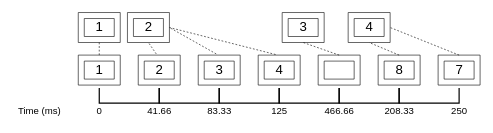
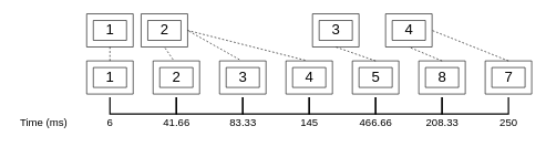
  <mxCell id="0" />
  <mxCell id="1" parent="0" />
  <mxCell id="2" value="" style="strokeWidth=2;html=1;shape=mxgraph.flowchart.annotation_1;align=left;pointerEvents=1;direction=north;" vertex="1" parent="1"><mxGeometry x="165" y="146" width="100" height="25" as="geometry" /></mxCell>
- <mxCell id="3" value="&lt;font style=&quot;font-size: 16px;&quot;&gt;0&lt;/font&gt;" style="text;html=1;align=center;verticalAlign=middle;resizable=0;points=[];autosize=1;strokeColor=none;fillColor=none;" vertex="1" parent="1"><mxGeometry x="150" y="169" width="30" height="30" as="geometry" /></mxCell>
+ <mxCell id="3" value="&lt;font style=&quot;font-size: 16px;&quot;&gt;6&lt;/font&gt;" style="text;html=1;align=center;verticalAlign=middle;resizable=0;points=[];autosize=1;strokeColor=none;fillColor=none;" vertex="1" parent="1"><mxGeometry x="150" y="169" width="30" height="30" as="geometry" /></mxCell>
  <mxCell id="4" value="&lt;font style=&quot;font-size: 16px;&quot;&gt;41.66&lt;/font&gt;" style="text;html=1;align=center;verticalAlign=middle;resizable=0;points=[];autosize=1;strokeColor=none;fillColor=none;" vertex="1" parent="1"><mxGeometry x="235" y="169" width="60" height="30" as="geometry" /></mxCell>
  <mxCell id="5" value="" style="strokeWidth=2;html=1;shape=mxgraph.flowchart.annotation_1;align=left;pointerEvents=1;direction=north;" vertex="1" parent="1"><mxGeometry x="265" y="146" width="100" height="25" as="geometry" /></mxCell>
  <mxCell id="6" value="&lt;font style=&quot;font-size: 16px;&quot;&gt;83.33&lt;/font&gt;" style="text;html=1;align=center;verticalAlign=middle;resizable=0;points=[];autosize=1;strokeColor=none;fillColor=none;" vertex="1" parent="1"><mxGeometry x="335" y="169" width="60" height="30" as="geometry" /></mxCell>
  <mxCell id="7" value="" style="strokeWidth=2;html=1;shape=mxgraph.flowchart.annotation_1;align=left;pointerEvents=1;direction=north;" vertex="1" parent="1"><mxGeometry x="365" y="146" width="100" height="25" as="geometry" /></mxCell>
- <mxCell id="8" value="&lt;font style=&quot;font-size: 16px;&quot;&gt;125&lt;/font&gt;" style="text;html=1;align=center;verticalAlign=middle;resizable=0;points=[];autosize=1;strokeColor=none;fillColor=none;" vertex="1" parent="1"><mxGeometry x="440" y="169" width="50" height="30" as="geometry" /></mxCell>
+ <mxCell id="8" value="&lt;font style=&quot;font-size: 16px;&quot;&gt;145&lt;/font&gt;" style="text;html=1;align=center;verticalAlign=middle;resizable=0;points=[];autosize=1;strokeColor=none;fillColor=none;" vertex="1" parent="1"><mxGeometry x="440" y="169" width="50" height="30" as="geometry" /></mxCell>
  <mxCell id="9" value="" style="strokeWidth=2;html=1;shape=mxgraph.flowchart.annotation_1;align=left;pointerEvents=1;direction=north;" vertex="1" parent="1"><mxGeometry x="465" y="146" width="100" height="25" as="geometry" /></mxCell>
  <mxCell id="10" value="&lt;font style=&quot;font-size: 16px;&quot;&gt;466.66&lt;/font&gt;" style="text;html=1;align=center;verticalAlign=middle;resizable=0;points=[];autosize=1;strokeColor=none;fillColor=none;" vertex="1" parent="1"><mxGeometry x="530" y="169" width="70" height="30" as="geometry" /></mxCell>
  <mxCell id="11" value="" style="strokeWidth=2;html=1;shape=mxgraph.flowchart.annotation_1;align=left;pointerEvents=1;direction=north;" vertex="1" parent="1"><mxGeometry x="565" y="146" width="100" height="25" as="geometry" /></mxCell>
  <mxCell id="12" value="&lt;font style=&quot;font-size: 16px;&quot;&gt;208.33&lt;/font&gt;" style="text;html=1;align=center;verticalAlign=middle;resizable=0;points=[];autosize=1;strokeColor=none;fillColor=none;" vertex="1" parent="1"><mxGeometry x="630" y="169" width="70" height="30" as="geometry" /></mxCell>
  <mxCell id="13" value="" style="strokeWidth=2;html=1;shape=mxgraph.flowchart.annotation_1;align=left;pointerEvents=1;direction=north;" vertex="1" parent="1"><mxGeometry x="665" y="146" width="100" height="25" as="geometry" /></mxCell>
  <mxCell id="14" value="&lt;font style=&quot;font-size: 16px;&quot;&gt;250&lt;/font&gt;" style="text;html=1;align=center;verticalAlign=middle;resizable=0;points=[];autosize=1;strokeColor=none;fillColor=none;" vertex="1" parent="1"><mxGeometry x="740" y="169" width="50" height="30" as="geometry" /></mxCell>
  <mxCell id="15" value="&lt;font style=&quot;font-size: 16px;&quot;&gt;Time (ms)&lt;/font&gt;" style="text;html=1;align=center;verticalAlign=middle;resizable=0;points=[];autosize=1;strokeColor=none;fillColor=none;" vertex="1" parent="1"><mxGeometry x="20" y="169" width="90" height="30" as="geometry" /></mxCell>
  <mxCell id="16" value="" style="verticalLabelPosition=bottom;verticalAlign=top;html=1;shape=mxgraph.basic.frame;dx=10;whiteSpace=wrap;" vertex="1" parent="1"><mxGeometry x="130" y="91" width="70" height="50" as="geometry" /></mxCell>
  <mxCell id="17" value="1" style="text;html=1;align=center;verticalAlign=middle;resizable=0;points=[];autosize=1;strokeColor=none;fillColor=none;fontSize=22;" vertex="1" parent="1"><mxGeometry x="145" y="96" width="40" height="40" as="geometry" /></mxCell>
  <mxCell id="18" value="" style="verticalLabelPosition=bottom;verticalAlign=top;html=1;shape=mxgraph.basic.frame;dx=10;whiteSpace=wrap;" vertex="1" parent="1"><mxGeometry x="230" y="91" width="70" height="50" as="geometry" /></mxCell>
  <mxCell id="19" value="2" style="text;html=1;align=center;verticalAlign=middle;resizable=0;points=[];autosize=1;strokeColor=none;fillColor=none;fontSize=22;" vertex="1" parent="1"><mxGeometry x="245" y="96" width="40" height="40" as="geometry" /></mxCell>
  <mxCell id="20" value="" style="verticalLabelPosition=bottom;verticalAlign=top;html=1;shape=mxgraph.basic.frame;dx=10;whiteSpace=wrap;" vertex="1" parent="1"><mxGeometry x="330" y="91" width="70" height="50" as="geometry" /></mxCell>
  <mxCell id="21" value="3" style="text;html=1;align=center;verticalAlign=middle;resizable=0;points=[];autosize=1;strokeColor=none;fillColor=none;fontSize=22;" vertex="1" parent="1"><mxGeometry x="345" y="96" width="40" height="40" as="geometry" /></mxCell>
  <mxCell id="22" value="" style="verticalLabelPosition=bottom;verticalAlign=top;html=1;shape=mxgraph.basic.frame;dx=10;whiteSpace=wrap;" vertex="1" parent="1"><mxGeometry x="430" y="91" width="70" height="50" as="geometry" /></mxCell>
  <mxCell id="23" value="4" style="text;html=1;align=center;verticalAlign=middle;resizable=0;points=[];autosize=1;strokeColor=none;fillColor=none;fontSize=22;" vertex="1" parent="1"><mxGeometry x="445" y="96" width="40" height="40" as="geometry" /></mxCell>
  <mxCell id="24" value="" style="verticalLabelPosition=bottom;verticalAlign=top;html=1;shape=mxgraph.basic.frame;dx=10;whiteSpace=wrap;" vertex="1" parent="1"><mxGeometry x="530" y="91" width="70" height="50" as="geometry" /></mxCell>
+ <mxCell id="25" value="5" style="text;html=1;align=center;verticalAlign=middle;resizable=0;points=[];autosize=1;strokeColor=none;fillColor=none;fontSize=22;" vertex="1" parent="1"><mxGeometry x="545" y="96" width="40" height="40" as="geometry" /></mxCell>
  <mxCell id="26" value="" style="verticalLabelPosition=bottom;verticalAlign=top;html=1;shape=mxgraph.basic.frame;dx=10;whiteSpace=wrap;" vertex="1" parent="1"><mxGeometry x="630" y="91" width="70" height="50" as="geometry" /></mxCell>
  <mxCell id="27" value="8" style="text;html=1;align=center;verticalAlign=middle;resizable=0;points=[];autosize=1;strokeColor=none;fillColor=none;fontSize=22;" vertex="1" parent="1"><mxGeometry x="645" y="96" width="40" height="40" as="geometry" /></mxCell>
  <mxCell id="28" value="" style="verticalLabelPosition=bottom;verticalAlign=top;html=1;shape=mxgraph.basic.frame;dx=10;whiteSpace=wrap;" vertex="1" parent="1"><mxGeometry x="730" y="91" width="70" height="50" as="geometry" /></mxCell>
  <mxCell id="29" value="7" style="text;html=1;align=center;verticalAlign=middle;resizable=0;points=[];autosize=1;strokeColor=none;fillColor=none;fontSize=22;" vertex="1" parent="1"><mxGeometry x="745" y="96" width="40" height="40" as="geometry" /></mxCell>
  <mxCell id="30" value="" style="verticalLabelPosition=bottom;verticalAlign=top;html=1;shape=mxgraph.basic.frame;dx=10;whiteSpace=wrap;" vertex="1" parent="1"><mxGeometry x="130" y="20" width="70" height="50" as="geometry" /></mxCell>
  <mxCell id="31" value="1" style="text;html=1;align=center;verticalAlign=middle;resizable=0;points=[];autosize=1;strokeColor=none;fillColor=none;fontSize=22;" vertex="1" parent="1"><mxGeometry x="145" y="25" width="40" height="40" as="geometry" /></mxCell>
  <mxCell id="32" value="" style="verticalLabelPosition=bottom;verticalAlign=top;html=1;shape=mxgraph.basic.frame;dx=10;whiteSpace=wrap;" vertex="1" parent="1"><mxGeometry x="212" y="20" width="70" height="50" as="geometry" /></mxCell>
  <mxCell id="33" value="2" style="text;html=1;align=center;verticalAlign=middle;resizable=0;points=[];autosize=1;strokeColor=none;fillColor=none;fontSize=22;" vertex="1" parent="1"><mxGeometry x="227" y="25" width="40" height="40" as="geometry" /></mxCell>
  <mxCell id="34" value="" style="verticalLabelPosition=bottom;verticalAlign=top;html=1;shape=mxgraph.basic.frame;dx=10;whiteSpace=wrap;" vertex="1" parent="1"><mxGeometry x="470" y="20" width="70" height="50" as="geometry" /></mxCell>
  <mxCell id="35" value="3" style="text;html=1;align=center;verticalAlign=middle;resizable=0;points=[];autosize=1;strokeColor=none;fillColor=none;fontSize=22;" vertex="1" parent="1"><mxGeometry x="485" y="25" width="40" height="40" as="geometry" /></mxCell>
  <mxCell id="36" value="" style="verticalLabelPosition=bottom;verticalAlign=top;html=1;shape=mxgraph.basic.frame;dx=10;whiteSpace=wrap;" vertex="1" parent="1"><mxGeometry x="580" y="20" width="70" height="50" as="geometry" /></mxCell>
  <mxCell id="37" value="4" style="text;html=1;align=center;verticalAlign=middle;resizable=0;points=[];autosize=1;strokeColor=none;fillColor=none;fontSize=22;" vertex="1" parent="1"><mxGeometry x="595" y="25" width="40" height="40" as="geometry" /></mxCell>
  <mxCell id="38" style="edgeStyle=orthogonalEdgeStyle;rounded=0;orthogonalLoop=1;jettySize=auto;html=1;exitX=0.5;exitY=0;exitDx=0;exitDy=0;exitPerimeter=0;entryX=0.5;entryY=1;entryDx=0;entryDy=0;entryPerimeter=0;dashed=1;endArrow=none;endFill=0;" edge="1" parent="1" source="16" target="30"><mxGeometry relative="1" as="geometry" /></mxCell>
  <mxCell id="39" style="rounded=0;orthogonalLoop=1;jettySize=auto;html=1;entryX=0.5;entryY=1;entryDx=0;entryDy=0;entryPerimeter=0;dashed=1;endArrow=none;endFill=0;" edge="1" parent="1" target="32"><mxGeometry relative="1" as="geometry"><mxPoint x="260" y="89" as="sourcePoint" /></mxGeometry></mxCell>
  <mxCell id="40" style="rounded=0;orthogonalLoop=1;jettySize=auto;html=1;entryX=1;entryY=0.5;entryDx=0;entryDy=0;entryPerimeter=0;dashed=1;endArrow=none;endFill=0;" edge="1" parent="1" target="32"><mxGeometry relative="1" as="geometry"><mxPoint x="360" y="89" as="sourcePoint" /></mxGeometry></mxCell>
  <mxCell id="41" style="rounded=0;orthogonalLoop=1;jettySize=auto;html=1;entryX=1;entryY=0.5;entryDx=0;entryDy=0;entryPerimeter=0;dashed=1;endArrow=none;endFill=0;exitX=0.414;exitY=-0.02;exitDx=0;exitDy=0;exitPerimeter=0;" edge="1" parent="1" source="22" target="32"><mxGeometry relative="1" as="geometry"><mxPoint x="430" y="99" as="sourcePoint" /></mxGeometry></mxCell>
  <mxCell id="42" style="rounded=0;orthogonalLoop=1;jettySize=auto;html=1;entryX=0.5;entryY=1;entryDx=0;entryDy=0;entryPerimeter=0;dashed=1;endArrow=none;endFill=0;exitX=0.5;exitY=0;exitDx=0;exitDy=0;exitPerimeter=0;" edge="1" parent="1" source="24" target="34"><mxGeometry relative="1" as="geometry" /></mxCell>
  <mxCell id="43" style="rounded=0;orthogonalLoop=1;jettySize=auto;html=1;entryX=0.5;entryY=1;entryDx=0;entryDy=0;entryPerimeter=0;dashed=1;endArrow=none;endFill=0;exitX=0.5;exitY=0;exitDx=0;exitDy=0;exitPerimeter=0;" edge="1" parent="1" source="26" target="36"><mxGeometry relative="1" as="geometry" /></mxCell>
  <mxCell id="44" style="rounded=0;orthogonalLoop=1;jettySize=auto;html=1;entryX=1;entryY=0.5;entryDx=0;entryDy=0;entryPerimeter=0;dashed=1;endArrow=none;endFill=0;exitX=0.5;exitY=0;exitDx=0;exitDy=0;exitPerimeter=0;" edge="1" parent="1" source="28" target="36"><mxGeometry relative="1" as="geometry" /></mxCell>
